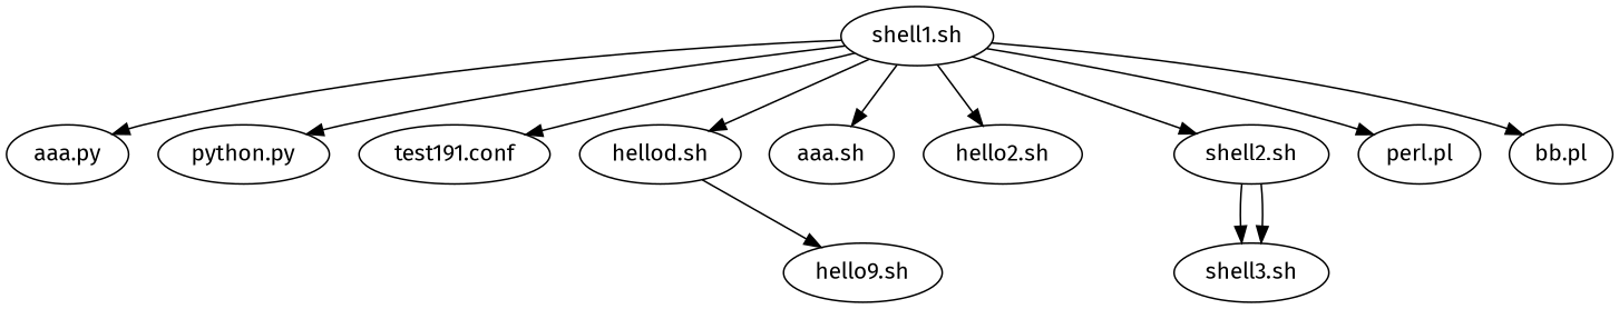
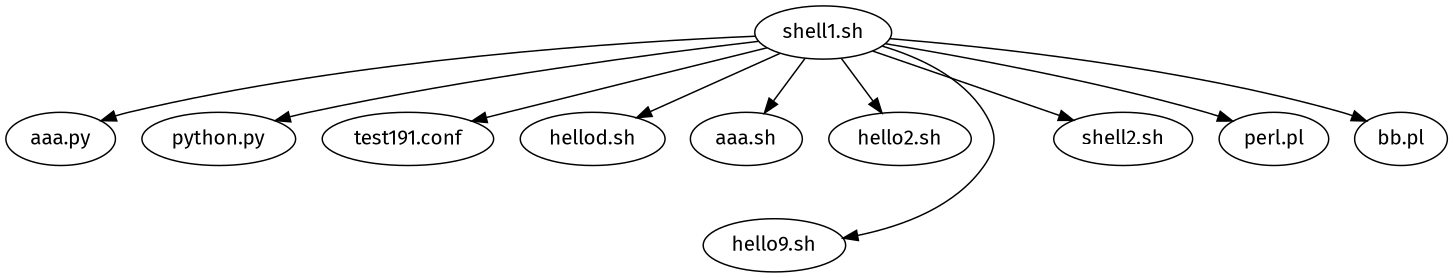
  digraph {
    fontname="Fira Sans"
    node [fontname="Fira Sans"]
    edge [fontname="Fira Sans"]
    n1 [label="shell1.sh"]
    n2 [label="aaa.py"]
    n3 [label="python.py"]
    n4 [label="test191.conf"]
    n5 [label="hellod.sh"]
    n6 [label="aaa.sh"]
    n7 [label="hello2.sh"]
    n8 [label="hello9.sh"]
    n9 [label="shell2.sh"]
    n10 [label="perl.pl"]
    n11 [label="bb.pl"]
-   n12 [label="shell3.sh"]
    n1 -> n2
    n1 -> n3
    n1 -> n4
    n1 -> n5
    n1 -> n6
    n1 -> n7
-   n5 -> n8
+   n1 -> n8
    n1 -> n9
    n1 -> n10
    n1 -> n11
-   n9 -> n12
-   n9 -> n12
  }
